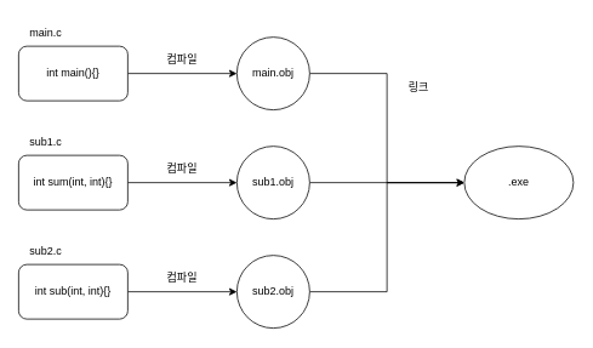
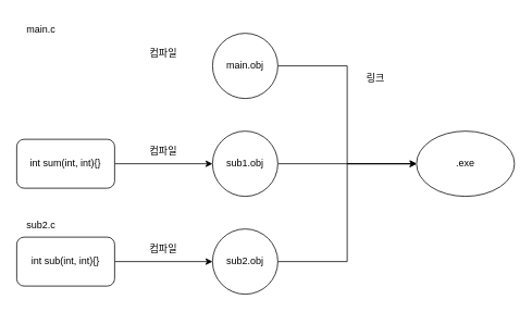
  <mxCell id="0" />
  <mxCell id="1" parent="0" />
- <mxCell id="2" style="edgeStyle=orthogonalEdgeStyle;rounded=0;orthogonalLoop=1;jettySize=auto;html=1;entryX=0;entryY=0.5;entryDx=0;entryDy=0;" edge="1" parent="1" source="3" target="6"><mxGeometry relative="1" as="geometry" /></mxCell>
- <mxCell id="3" value="int main(){}" style="rounded=1;whiteSpace=wrap;html=1;" vertex="1" parent="1"><mxGeometry x="20" y="50" width="120" height="60" as="geometry" /></mxCell>
  <mxCell id="4" value="main.c" style="text;html=1;strokeColor=none;fillColor=none;align=center;verticalAlign=middle;whiteSpace=wrap;rounded=0;" vertex="1" parent="1"><mxGeometry x="20" y="20" width="60" height="30" as="geometry" /></mxCell>
  <mxCell id="5" style="edgeStyle=orthogonalEdgeStyle;rounded=0;orthogonalLoop=1;jettySize=auto;html=1;entryX=0;entryY=0.5;entryDx=0;entryDy=0;endArrow=open;" edge="1" parent="1" source="6" target="8"><mxGeometry relative="1" as="geometry" /></mxCell>
  <mxCell id="6" value="main.obj" style="ellipse;whiteSpace=wrap;html=1;aspect=fixed;" vertex="1" parent="1"><mxGeometry x="260" y="40" width="80" height="80" as="geometry" /></mxCell>
  <mxCell id="7" value="컴파일" style="text;html=1;strokeColor=none;fillColor=none;align=center;verticalAlign=middle;whiteSpace=wrap;rounded=0;" vertex="1" parent="1"><mxGeometry x="170" y="50" width="60" height="30" as="geometry" /></mxCell>
  <mxCell id="8" value=".exe" style="ellipse;whiteSpace=wrap;html=1;" vertex="1" parent="1"><mxGeometry x="510" y="160" width="120" height="80" as="geometry" /></mxCell>
  <mxCell id="9" value="링크" style="text;html=1;strokeColor=none;fillColor=none;align=center;verticalAlign=middle;whiteSpace=wrap;rounded=0;" vertex="1" parent="1"><mxGeometry x="430" y="80" width="60" height="30" as="geometry" /></mxCell>
  <mxCell id="10" style="edgeStyle=orthogonalEdgeStyle;rounded=0;orthogonalLoop=1;jettySize=auto;html=1;entryX=0;entryY=0.5;entryDx=0;entryDy=0;" edge="1" parent="1" source="11" target="17"><mxGeometry relative="1" as="geometry" /></mxCell>
  <mxCell id="11" value="int sum(int, int){}" style="rounded=1;whiteSpace=wrap;html=1;" vertex="1" parent="1"><mxGeometry x="20" y="170" width="120" height="60" as="geometry" /></mxCell>
- <mxCell id="12" value="sub1.c" style="text;html=1;strokeColor=none;fillColor=none;align=center;verticalAlign=middle;whiteSpace=wrap;rounded=0;" vertex="1" parent="1"><mxGeometry x="20" y="140" width="60" height="30" as="geometry" /></mxCell>
  <mxCell id="13" style="edgeStyle=orthogonalEdgeStyle;rounded=0;orthogonalLoop=1;jettySize=auto;html=1;entryX=0;entryY=0.5;entryDx=0;entryDy=0;" edge="1" parent="1" source="14" target="19"><mxGeometry relative="1" as="geometry" /></mxCell>
  <mxCell id="14" value="int sub(int, int){}" style="rounded=1;whiteSpace=wrap;html=1;" vertex="1" parent="1"><mxGeometry x="20" y="290" width="120" height="60" as="geometry" /></mxCell>
  <mxCell id="15" value="sub2.c" style="text;html=1;strokeColor=none;fillColor=none;align=center;verticalAlign=middle;whiteSpace=wrap;rounded=0;" vertex="1" parent="1"><mxGeometry x="20" y="260" width="60" height="30" as="geometry" /></mxCell>
  <mxCell id="16" style="edgeStyle=orthogonalEdgeStyle;rounded=0;orthogonalLoop=1;jettySize=auto;html=1;entryX=0;entryY=0.5;entryDx=0;entryDy=0;endArrow=open;" edge="1" parent="1" source="17" target="8"><mxGeometry relative="1" as="geometry" /></mxCell>
  <mxCell id="17" value="sub1.obj" style="ellipse;whiteSpace=wrap;html=1;aspect=fixed;" vertex="1" parent="1"><mxGeometry x="260" y="160" width="80" height="80" as="geometry" /></mxCell>
  <mxCell id="18" style="edgeStyle=orthogonalEdgeStyle;rounded=0;orthogonalLoop=1;jettySize=auto;html=1;entryX=0;entryY=0.5;entryDx=0;entryDy=0;" edge="1" parent="1" source="19" target="8"><mxGeometry relative="1" as="geometry" /></mxCell>
  <mxCell id="19" value="sub2.obj" style="ellipse;whiteSpace=wrap;html=1;aspect=fixed;" vertex="1" parent="1"><mxGeometry x="260" y="280" width="80" height="80" as="geometry" /></mxCell>
  <mxCell id="20" value="컴파일" style="text;html=1;strokeColor=none;fillColor=none;align=center;verticalAlign=middle;whiteSpace=wrap;rounded=0;" vertex="1" parent="1"><mxGeometry x="170" y="170" width="60" height="30" as="geometry" /></mxCell>
  <mxCell id="21" value="컴파일" style="text;html=1;strokeColor=none;fillColor=none;align=center;verticalAlign=middle;whiteSpace=wrap;rounded=0;" vertex="1" parent="1"><mxGeometry x="170" y="290" width="60" height="30" as="geometry" /></mxCell>
